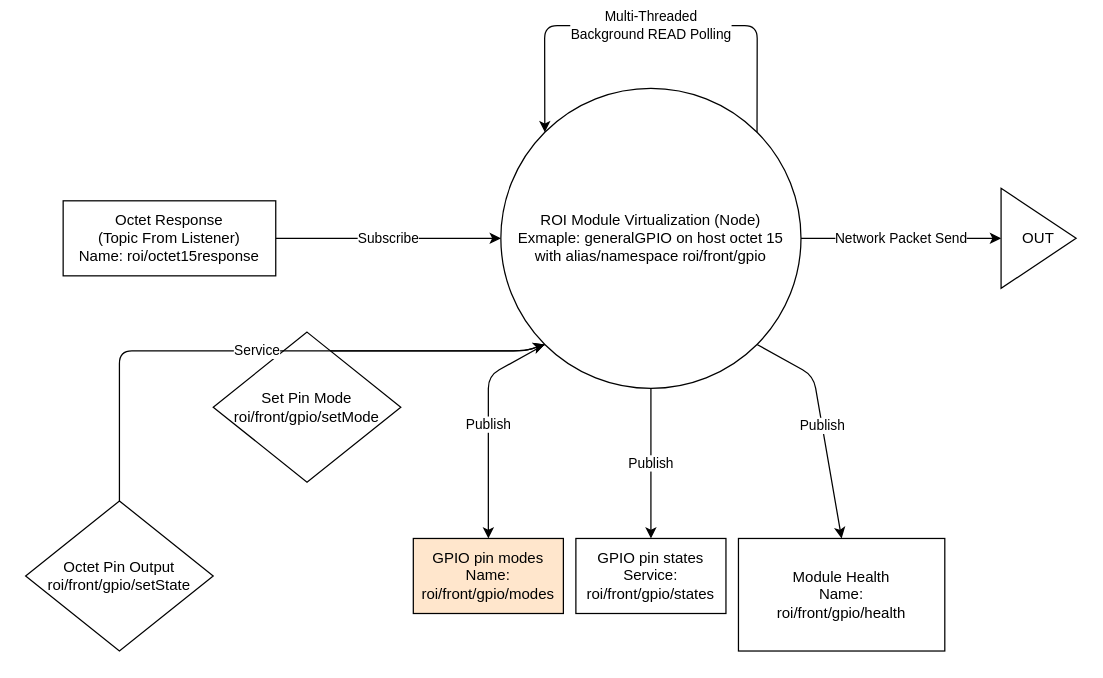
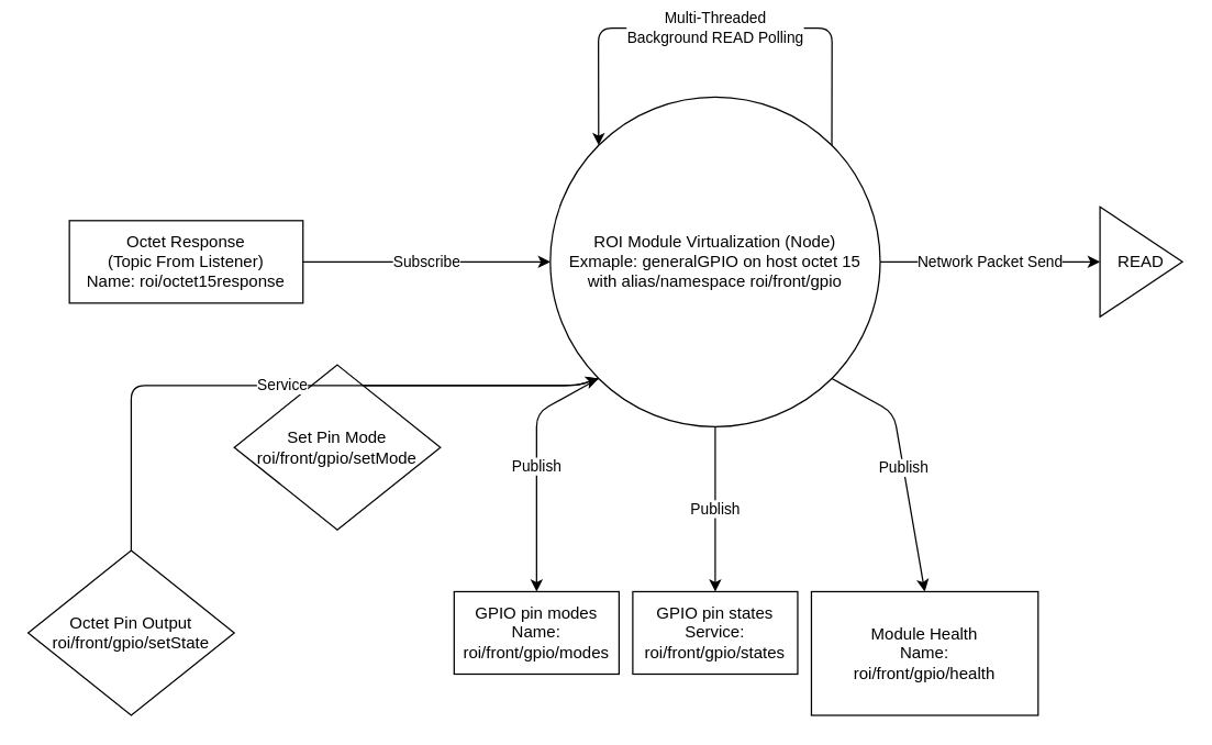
  <mxCell id="0" />
  <mxCell id="1" parent="0" />
  <mxCell id="2" value="Publish" style="edgeStyle=none;html=1;exitX=0;exitY=1;exitDx=0;exitDy=0;entryX=0.5;entryY=0;entryDx=0;entryDy=0;" edge="1" parent="1" source="6" target="9"><mxGeometry relative="1" as="geometry"><Array as="points"><mxPoint x="390" y="300" /></Array></mxGeometry></mxCell>
  <mxCell id="3" value="Publish" style="edgeStyle=none;html=1;exitX=0.5;exitY=1;exitDx=0;exitDy=0;entryX=0.5;entryY=0;entryDx=0;entryDy=0;" edge="1" parent="1" source="6" target="10"><mxGeometry relative="1" as="geometry"><Array as="points"><mxPoint x="520" y="350" /></Array></mxGeometry></mxCell>
  <mxCell id="4" value="Publish" style="edgeStyle=none;html=1;exitX=1;exitY=1;exitDx=0;exitDy=0;entryX=0.5;entryY=0;entryDx=0;entryDy=0;" edge="1" parent="1" source="6" target="11"><mxGeometry relative="1" as="geometry"><Array as="points"><mxPoint x="650" y="300" /></Array></mxGeometry></mxCell>
  <mxCell id="5" value="Network Packet Send" style="edgeStyle=none;html=1;exitX=1;exitY=0.5;exitDx=0;exitDy=0;entryX=0;entryY=0.5;entryDx=0;entryDy=0;" edge="1" parent="1" source="6" target="12"><mxGeometry relative="1" as="geometry" /></mxCell>
  <mxCell id="6" value="ROI Module Virtualization (Node)&lt;br&gt;Exmaple: generalGPIO on host octet 15&lt;br&gt;with alias/namespace roi/front/gpio" style="ellipse;whiteSpace=wrap;html=1;aspect=fixed;" vertex="1" parent="1"><mxGeometry x="400" y="70" width="240" height="240" as="geometry" /></mxCell>
  <mxCell id="7" value="Subscribe" style="edgeStyle=none;html=1;exitX=1;exitY=0.5;exitDx=0;exitDy=0;entryX=0;entryY=0.5;entryDx=0;entryDy=0;" edge="1" parent="1" source="8" target="6"><mxGeometry relative="1" as="geometry" /></mxCell>
  <mxCell id="8" value="Octet Response&lt;br&gt;(Topic From Listener)&lt;br&gt;Name: roi/octet15response" style="rounded=0;whiteSpace=wrap;html=1;" vertex="1" parent="1"><mxGeometry x="50" y="160" width="170" height="60" as="geometry" /></mxCell>
- <mxCell id="9" value="GPIO pin modes&lt;br&gt;Name: roi/front/gpio/modes" style="rounded=0;whiteSpace=wrap;html=1;fillColor=#ffe6cc;" vertex="1" parent="1"><mxGeometry x="330" y="430" width="120" height="60" as="geometry" /></mxCell>
+ <mxCell id="9" value="GPIO pin modes&lt;br&gt;Name: roi/front/gpio/modes" style="rounded=0;whiteSpace=wrap;html=1;" vertex="1" parent="1"><mxGeometry x="330" y="430" width="120" height="60" as="geometry" /></mxCell>
  <mxCell id="10" value="GPIO pin states&lt;br&gt;Service: roi/front/gpio/states" style="rounded=0;whiteSpace=wrap;html=1;" vertex="1" parent="1"><mxGeometry x="460" y="430" width="120" height="60" as="geometry" /></mxCell>
  <mxCell id="11" value="Module Health&lt;br&gt;Name:&lt;br&gt;roi/front/gpio/health" style="rounded=0;whiteSpace=wrap;html=1;" vertex="1" parent="1"><mxGeometry x="590" y="430" width="165" height="90" as="geometry" /></mxCell>
- <mxCell id="12" value="OUT" style="triangle;whiteSpace=wrap;html=1;" vertex="1" parent="1"><mxGeometry x="800" y="150" width="60" height="80" as="geometry" /></mxCell>
+ <mxCell id="12" value="READ" style="triangle;whiteSpace=wrap;html=1;" vertex="1" parent="1"><mxGeometry x="800" y="150" width="60" height="80" as="geometry" /></mxCell>
  <mxCell id="13" value="Multi-Threaded &lt;br&gt;Background READ Polling" style="edgeStyle=none;html=1;exitX=1;exitY=0;exitDx=0;exitDy=0;entryX=0;entryY=0;entryDx=0;entryDy=0;" edge="1" parent="1" source="6" target="6"><mxGeometry relative="1" as="geometry"><Array as="points"><mxPoint x="605" y="20" /><mxPoint x="435" y="20" /></Array></mxGeometry></mxCell>
  <mxCell id="14" style="edgeStyle=none;html=1;exitX=0.5;exitY=0;exitDx=0;exitDy=0;entryX=0;entryY=1;entryDx=0;entryDy=0;" edge="1" parent="1" source="15" target="6"><mxGeometry relative="1" as="geometry"><Array as="points"><mxPoint x="245" y="280" /><mxPoint x="420" y="280" /></Array></mxGeometry></mxCell>
  <mxCell id="15" value="Set Pin Mode&lt;br&gt;roi/front/gpio/setMode" style="rhombus;whiteSpace=wrap;html=1;" vertex="1" parent="1"><mxGeometry x="170" y="265" width="150" height="120" as="geometry" /></mxCell>
  <mxCell id="16" value="Service" style="edgeStyle=none;html=1;exitX=0.5;exitY=0;exitDx=0;exitDy=0;entryX=0;entryY=1;entryDx=0;entryDy=0;" edge="1" parent="1" source="17" target="6"><mxGeometry relative="1" as="geometry"><Array as="points"><mxPoint x="95" y="280" /><mxPoint x="420" y="280" /></Array></mxGeometry></mxCell>
  <mxCell id="17" value="Octet Pin Output&lt;br&gt;roi/front/gpio/setState" style="rhombus;whiteSpace=wrap;html=1;" vertex="1" parent="1"><mxGeometry x="20" y="400" width="150" height="120" as="geometry" /></mxCell>
